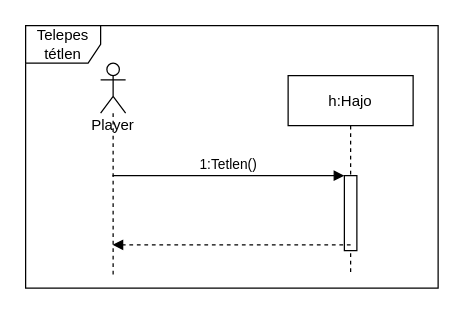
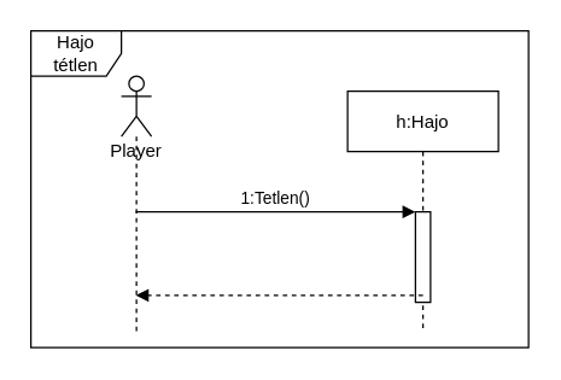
  <mxCell id="0" />
  <mxCell id="1" parent="0" />
  <mxCell id="2" value="h:Hajo" style="shape=umlLifeline;perimeter=lifelinePerimeter;container=1;collapsible=0;recursiveResize=0;rounded=0;shadow=0;strokeWidth=1;" parent="1" vertex="1"><mxGeometry x="230" y="60" width="100" height="160" as="geometry" /></mxCell>
  <mxCell id="3" value="" style="points=[];perimeter=orthogonalPerimeter;rounded=0;shadow=0;strokeWidth=1;" parent="2" vertex="1"><mxGeometry x="45" y="80" width="10" height="60" as="geometry" /></mxCell>
  <mxCell id="4" value="1:Tetlen()" style="verticalAlign=bottom;endArrow=block;entryX=0;entryY=0;shadow=0;strokeWidth=1;" parent="1" target="3" edge="1" source="6"><mxGeometry relative="1" as="geometry"><mxPoint x="105" y="140" as="sourcePoint" /></mxGeometry></mxCell>
  <mxCell id="5" value="" style="verticalAlign=bottom;endArrow=block;shadow=0;strokeWidth=1;dashed=1;exitX=0.5;exitY=0.922;exitDx=0;exitDy=0;exitPerimeter=0;" parent="1" source="3" target="6" edge="1"><mxGeometry relative="1" as="geometry"><mxPoint x="170" y="180" as="sourcePoint" /><mxPoint x="97.3" y="195.36" as="targetPoint" /></mxGeometry></mxCell>
  <mxCell id="6" value="Player" style="shape=umlLifeline;participant=umlActor;perimeter=lifelinePerimeter;whiteSpace=wrap;html=1;container=1;collapsible=0;recursiveResize=0;verticalAlign=top;spacingTop=36;outlineConnect=0;size=40;" vertex="1" parent="1"><mxGeometry x="80" y="50" width="20" height="170" as="geometry" /></mxCell>
- <mxCell id="7" value="Telepes&lt;br&gt;tétlen" style="shape=umlFrame;whiteSpace=wrap;html=1;" vertex="1" parent="1"><mxGeometry x="20" y="20" width="330" height="210" as="geometry" /></mxCell>
+ <mxCell id="7" value="Hajo&lt;br&gt;tétlen" style="shape=umlFrame;whiteSpace=wrap;html=1;" vertex="1" parent="1"><mxGeometry x="20" y="20" width="330" height="210" as="geometry" /></mxCell>
